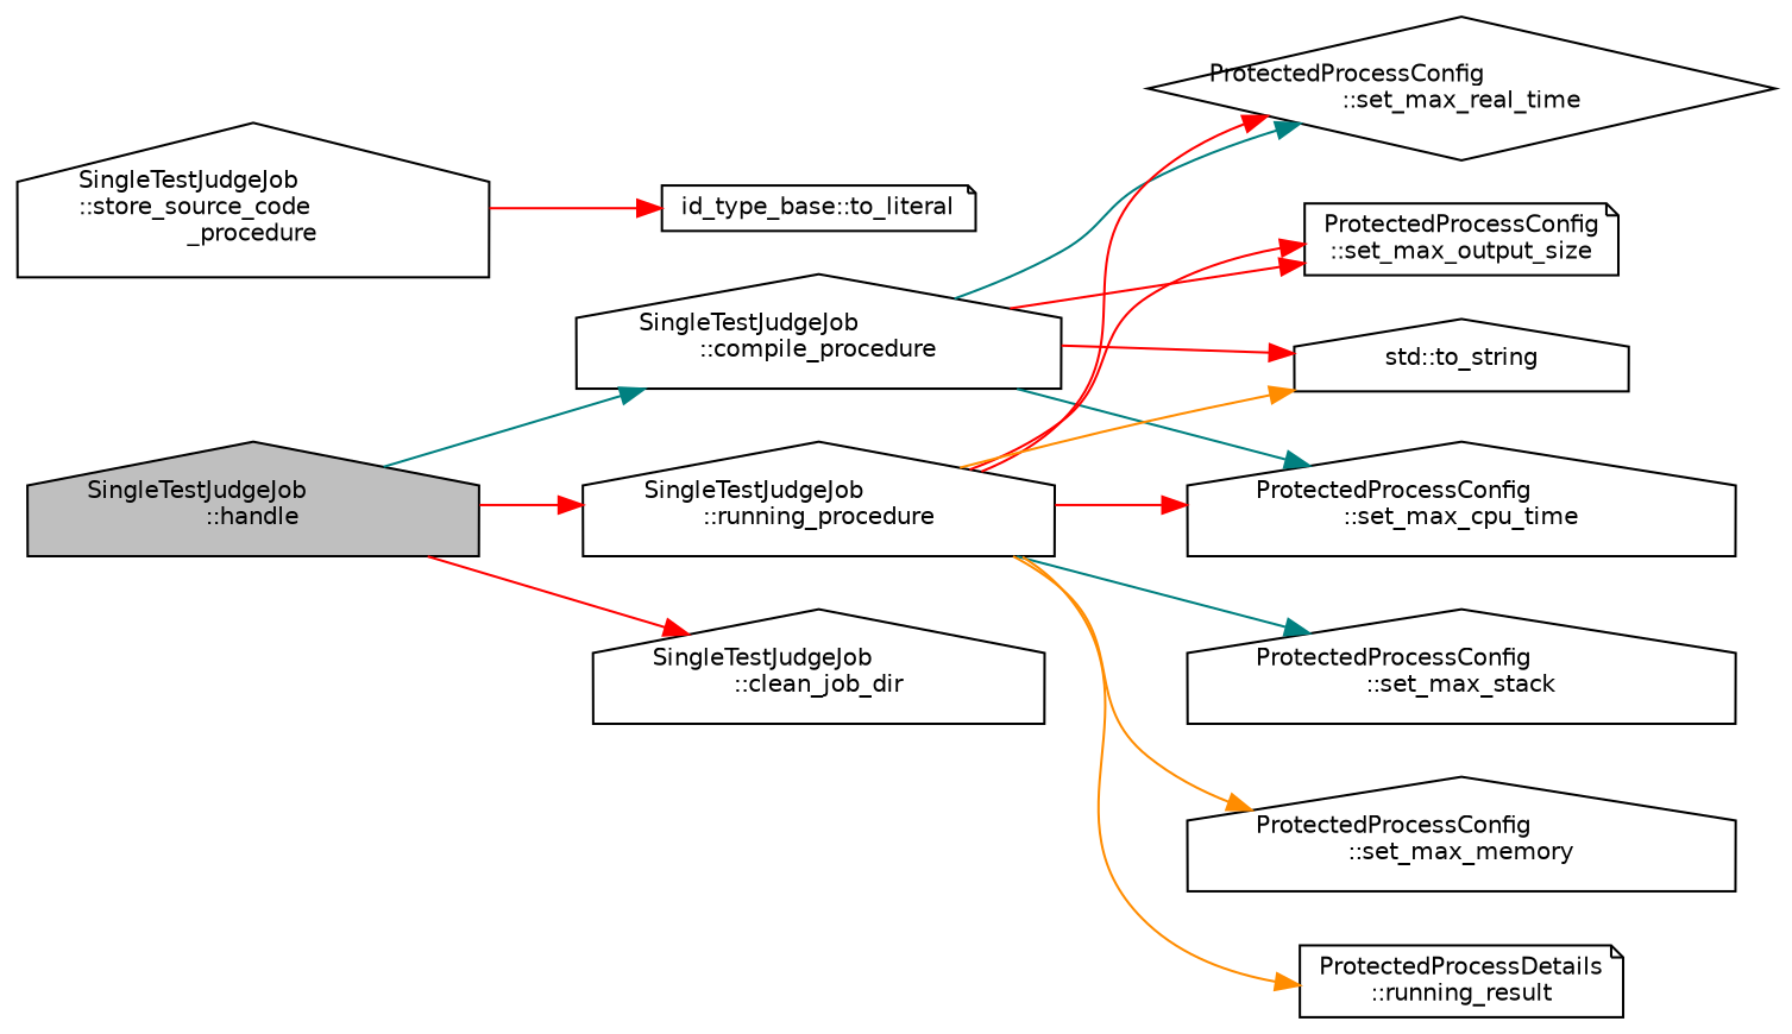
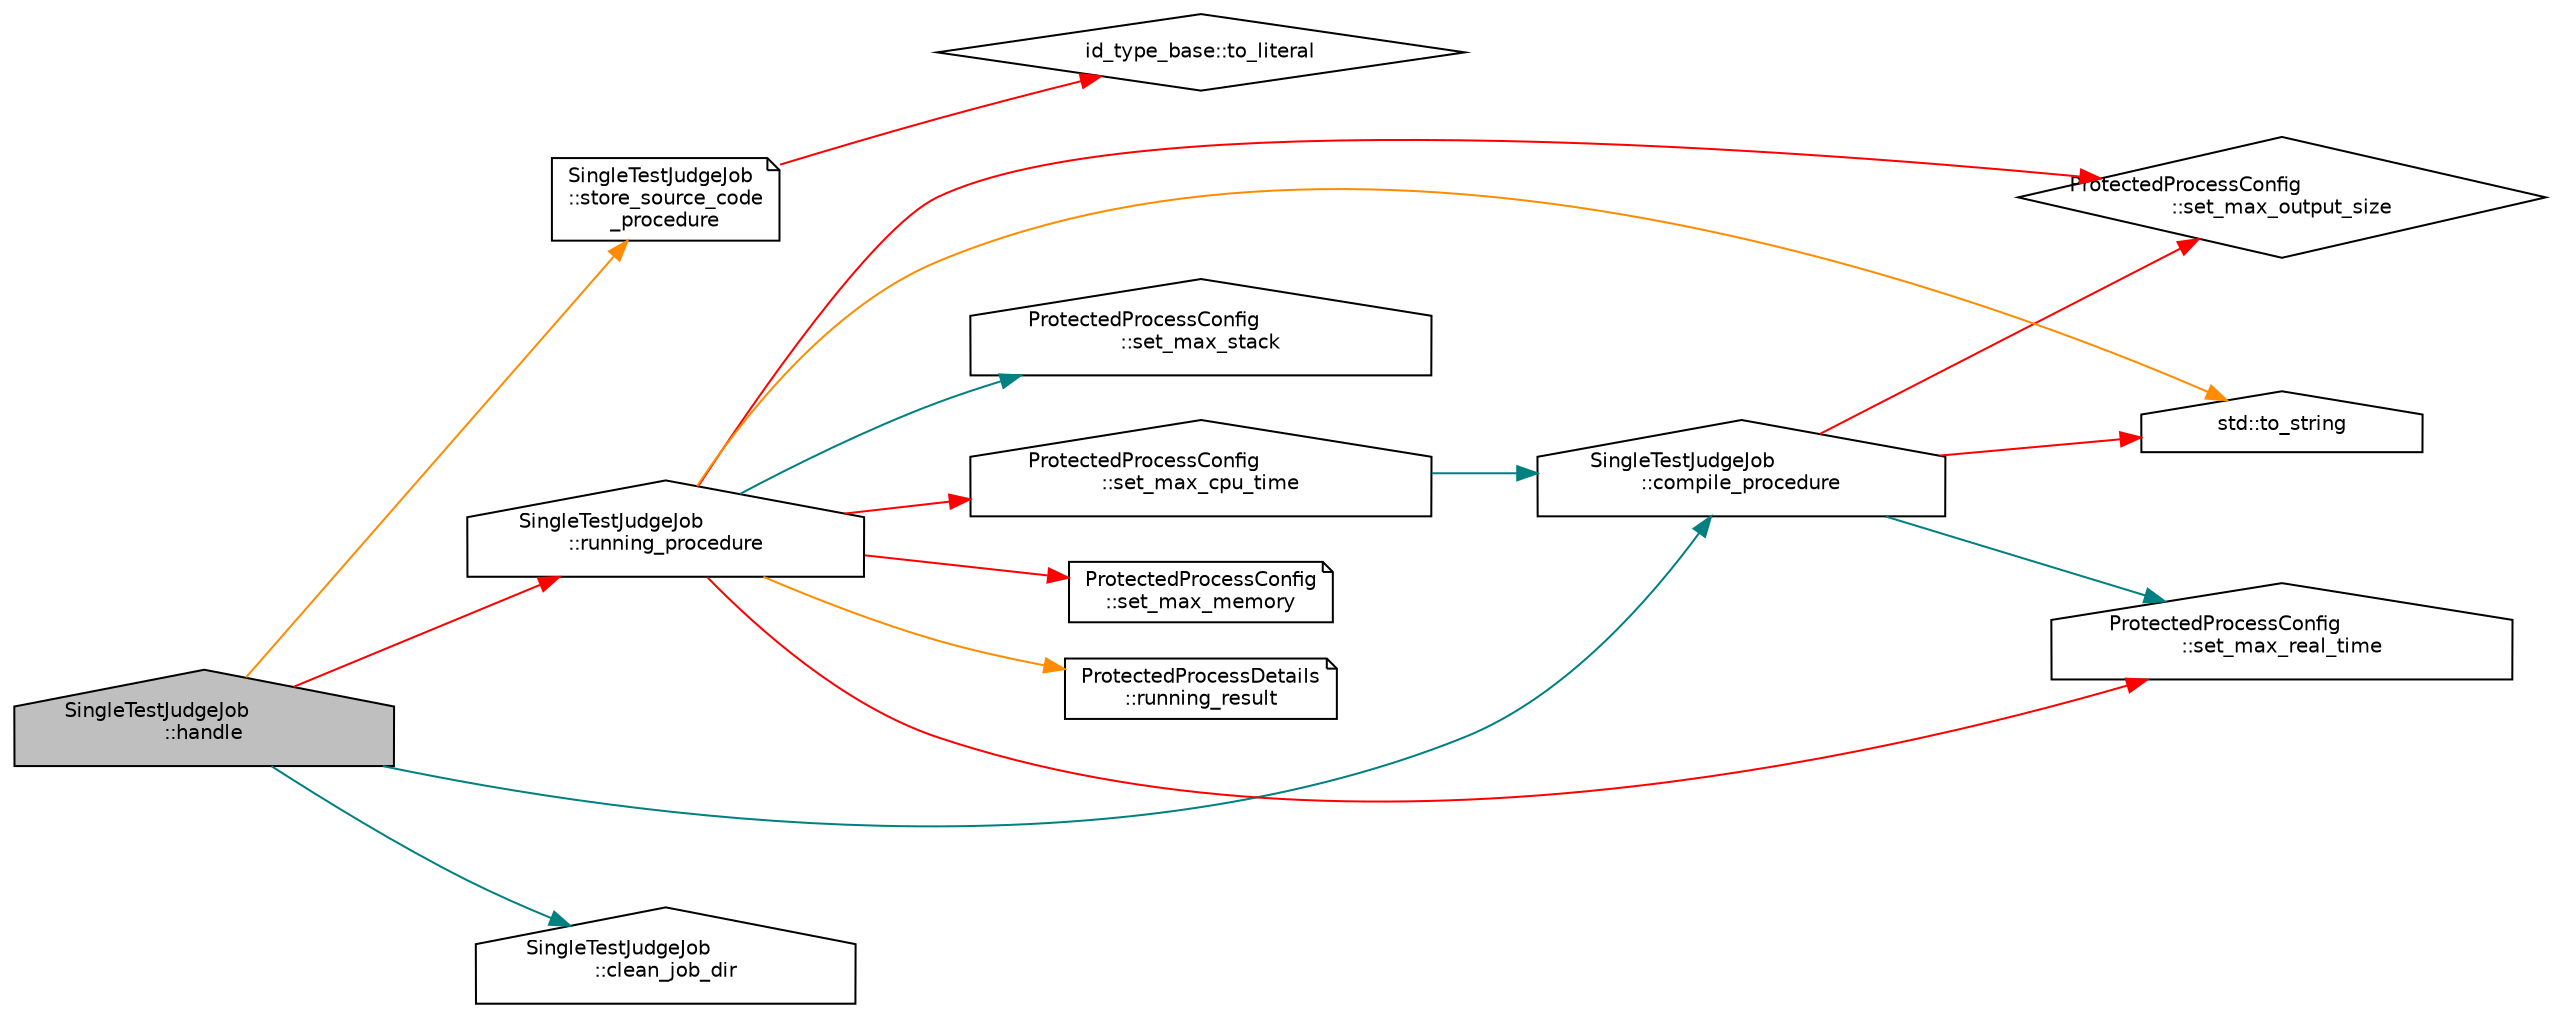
  digraph {
    rankdir=LR
    node [color=black fillcolor=white fontname=Helvetica fontsize=10 shape=house style=filled]
    edge [color=red fontname=Helvetica fontsize=10 labelfontname=Helvetica labelfontsize=10 style=solid]
    n1 [fillcolor=grey75 fontcolor=black height=0.2 label="SingleTestJudgeJob\l::handle" width=0.4]
-   n2 [height=0.2 label="SingleTestJudgeJob\l::store_source_code\l_procedure" width=0.4]
+   n2 [height=0.2 label="SingleTestJudgeJob\l::store_source_code\l_procedure" shape=note width=0.4]
    n3 [height=0.2 label="SingleTestJudgeJob\l::compile_procedure" width=0.4]
    n4 [height=0.2 label="SingleTestJudgeJob\l::running_procedure" width=0.4]
    n5 [height=0.2 label="SingleTestJudgeJob\l::clean_job_dir" width=0.4]
-   n6 [height=0.2 label="id_type_base::to_literal" shape=note width=0.4]
+   n6 [height=0.2 label="id_type_base::to_literal" shape=diamond width=0.4]
    n7 [height=0.2 label="ProtectedProcessConfig\l::set_max_cpu_time" width=0.4]
-   n8 [height=0.2 label="ProtectedProcessConfig\l::set_max_real_time" shape=diamond width=0.4]
-   n9 [height=0.2 label="ProtectedProcessConfig\l::set_max_output_size" shape=note width=0.4]
+   n8 [height=0.2 label="ProtectedProcessConfig\l::set_max_real_time" width=0.4]
+   n9 [height=0.2 label="ProtectedProcessConfig\l::set_max_output_size" shape=diamond width=0.4]
    n10 [height=0.2 label="std::to_string" width=0.4]
    n11 [height=0.2 label="ProtectedProcessConfig\l::set_max_stack" width=0.4]
-   n12 [height=0.2 label="ProtectedProcessConfig\l::set_max_memory" width=0.4]
+   n12 [height=0.2 label="ProtectedProcessConfig\l::set_max_memory" shape=note width=0.4]
    n13 [height=0.2 label="ProtectedProcessDetails\l::running_result" shape=note width=0.4]
+   n1 -> n2 [color=darkorange]
    n1 -> n3 [color=teal]
    n1 -> n4
-   n1 -> n5
+   n1 -> n5 [color=teal]
    n2 -> n6
-   n3 -> n7 [color=teal]
+   n7 -> n3 [color=teal]
    n3 -> n8 [color=teal]
    n3 -> n9
    n3 -> n10
    n4 -> n7
    n4 -> n8
    n4 -> n9
    n4 -> n10 [color=darkorange]
    n4 -> n11 [color=teal]
-   n4 -> n12 [color=darkorange]
+   n4 -> n12
    n4 -> n13 [color=darkorange]
  }
